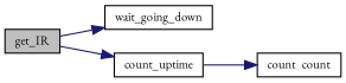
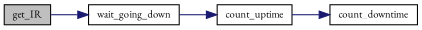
  digraph {
    fontname="EB Garamond"
    rankdir=LR
    node [color=black fillcolor=white fontname="EB Garamond" fontsize=10 shape=record style=filled]
    edge [color=midnightblue fontname="EB Garamond" fontsize=10 labelfontname=Helvetica labelfontsize=10 style=solid]
    n1 [fillcolor=grey75 fontcolor=black height=0.2 label=get_IR width=0.4]
    n2 [height=0.2 label=wait_going_down width=0.4]
    n3 [height=0.2 label=count_uptime width=0.4]
-   n4 [height=0.2 label=count_count width=0.4]
+   n4 [height=0.2 label=count_downtime width=0.4]
    n1 -> n2
-   n1 -> n3
+   n2 -> n3
    n3 -> n4
  }
